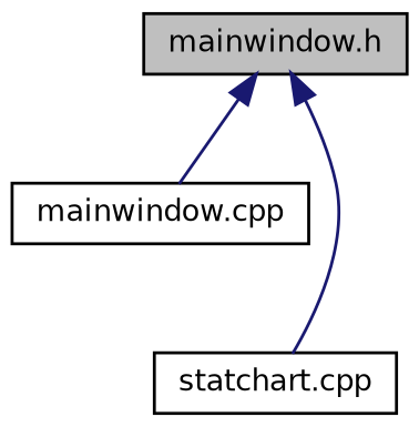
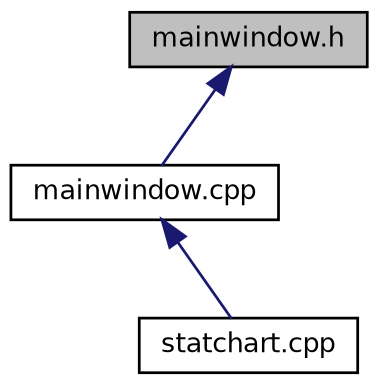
  digraph {
    node [color=black fillcolor=white fontname=Helvetica fontsize=10 shape=record style=filled]
    edge [color=midnightblue dir=back fontname=Helvetica fontsize=10 labelfontname=Helvetica labelfontsize=10 style=solid]
    n1 [fillcolor=grey75 fontcolor=black height=0.2 label="mainwindow.h" width=0.4]
    n2 [height=0.2 label="mainwindow.cpp" width=0.4]
    n3 [height=0.2 label="statchart.cpp" width=0.4]
    n1 -> n2
-   n1 -> n3
+   n2 -> n3
  }
